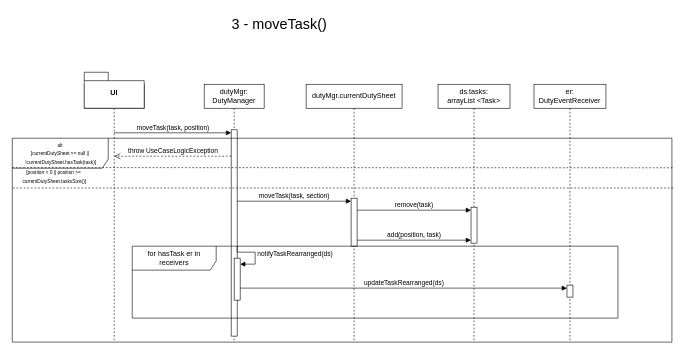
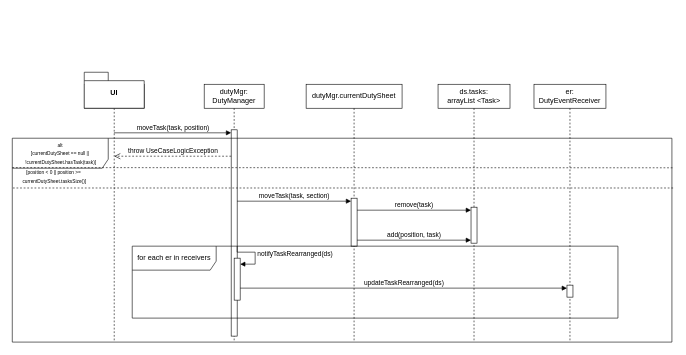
  <mxCell id="0" />
  <mxCell id="1" parent="0" />
  <mxCell id="2" value="dutyMgr:&lt;div&gt;DutyManager&lt;/div&gt;" style="shape=umlLifeline;perimeter=lifelinePerimeter;whiteSpace=wrap;html=1;container=1;dropTarget=0;collapsible=0;recursiveResize=0;outlineConnect=0;portConstraint=eastwest;newEdgeStyle={&quot;curved&quot;:0,&quot;rounded&quot;:0};" vertex="1" parent="1"><mxGeometry x="340" y="140" width="100" height="430" as="geometry" /></mxCell>
  <mxCell id="3" value="" style="html=1;points=[[0,0,0,0,5],[0,1,0,0,-5],[1,0,0,0,5],[1,1,0,0,-5]];perimeter=orthogonalPerimeter;outlineConnect=0;targetShapes=umlLifeline;portConstraint=eastwest;newEdgeStyle={&quot;curved&quot;:0,&quot;rounded&quot;:0};" vertex="1" parent="2"><mxGeometry x="45" y="76" width="10" height="344" as="geometry" /></mxCell>
  <mxCell id="4" value="" style="html=1;points=[[0,0,0,0,5],[0,1,0,0,-5],[1,0,0,0,5],[1,1,0,0,-5]];perimeter=orthogonalPerimeter;outlineConnect=0;targetShapes=umlLifeline;portConstraint=eastwest;newEdgeStyle={&quot;curved&quot;:0,&quot;rounded&quot;:0};" vertex="1" parent="2"><mxGeometry x="50" y="290" width="10" height="70" as="geometry" /></mxCell>
  <mxCell id="5" value="notifyTaskRearranged(ds)" style="html=1;align=left;spacingLeft=2;endArrow=block;rounded=0;edgeStyle=orthogonalEdgeStyle;curved=0;rounded=0;" edge="1" parent="2" target="4"><mxGeometry x="0.004" relative="1" as="geometry"><mxPoint x="55" y="270" as="sourcePoint" /><Array as="points"><mxPoint x="55" y="280" /><mxPoint x="85" y="280" /><mxPoint x="85" y="300" /></Array><mxPoint as="offset" /></mxGeometry></mxCell>
  <mxCell id="6" value=":Object" style="shape=umlLifeline;perimeter=lifelinePerimeter;whiteSpace=wrap;html=1;container=1;dropTarget=0;collapsible=0;recursiveResize=0;outlineConnect=0;portConstraint=eastwest;newEdgeStyle={&quot;curved&quot;:0,&quot;rounded&quot;:0};" vertex="1" parent="1"><mxGeometry x="140" y="140" width="100" height="430" as="geometry" /></mxCell>
  <mxCell id="7" value="UI" style="shape=folder;fontStyle=1;spacingTop=10;tabWidth=40;tabHeight=14;tabPosition=left;html=1;whiteSpace=wrap;" vertex="1" parent="1"><mxGeometry x="140" y="120" width="100" height="60" as="geometry" /></mxCell>
- <mxCell id="8" value="&lt;font style=&quot;font-size: 24px;&quot;&gt;3 - moveTask()&lt;/font&gt;" style="text;html=1;align=center;verticalAlign=middle;resizable=0;points=[];autosize=1;strokeColor=none;fillColor=none;" vertex="1" parent="1"><mxGeometry x="375" y="20" width="180" height="40" as="geometry" /></mxCell>
  <mxCell id="9" value="moveTask(task, position)" style="html=1;verticalAlign=bottom;endArrow=block;curved=0;rounded=0;entryX=0;entryY=0;entryDx=0;entryDy=5;" edge="1" parent="1" source="6" target="3"><mxGeometry relative="1" as="geometry"><mxPoint x="315" y="221" as="sourcePoint" /></mxGeometry></mxCell>
  <mxCell id="10" value="dutyMgr.currentDutySheet" style="shape=umlLifeline;perimeter=lifelinePerimeter;whiteSpace=wrap;html=1;container=1;dropTarget=0;collapsible=0;recursiveResize=0;outlineConnect=0;portConstraint=eastwest;newEdgeStyle={&quot;curved&quot;:0,&quot;rounded&quot;:0};" vertex="1" parent="1"><mxGeometry x="510" y="140" width="160" height="430" as="geometry" /></mxCell>
  <mxCell id="11" value="" style="html=1;points=[[0,0,0,0,5],[0,1,0,0,-5],[1,0,0,0,5],[1,1,0,0,-5]];perimeter=orthogonalPerimeter;outlineConnect=0;targetShapes=umlLifeline;portConstraint=eastwest;newEdgeStyle={&quot;curved&quot;:0,&quot;rounded&quot;:0};" vertex="1" parent="10"><mxGeometry x="75" y="190" width="10" height="80" as="geometry" /></mxCell>
  <mxCell id="12" value="moveTask(task, section)" style="html=1;verticalAlign=bottom;endArrow=block;curved=0;rounded=0;entryX=0;entryY=0;entryDx=0;entryDy=5;" edge="1" parent="1" source="3" target="11"><mxGeometry relative="1" as="geometry"><mxPoint x="515" y="335" as="sourcePoint" /></mxGeometry></mxCell>
  <mxCell id="13" value="ds.tasks:&lt;div&gt;arrayList &amp;lt;Task&amp;gt;&lt;/div&gt;" style="shape=umlLifeline;perimeter=lifelinePerimeter;whiteSpace=wrap;html=1;container=1;dropTarget=0;collapsible=0;recursiveResize=0;outlineConnect=0;portConstraint=eastwest;newEdgeStyle={&quot;curved&quot;:0,&quot;rounded&quot;:0};" vertex="1" parent="1"><mxGeometry x="730" y="140" width="120" height="430" as="geometry" /></mxCell>
  <mxCell id="14" value="" style="html=1;points=[[0,0,0,0,5],[0,1,0,0,-5],[1,0,0,0,5],[1,1,0,0,-5]];perimeter=orthogonalPerimeter;outlineConnect=0;targetShapes=umlLifeline;portConstraint=eastwest;newEdgeStyle={&quot;curved&quot;:0,&quot;rounded&quot;:0};" vertex="1" parent="13"><mxGeometry x="55" y="205" width="10" height="60" as="geometry" /></mxCell>
  <mxCell id="15" value="remove(task)" style="html=1;verticalAlign=bottom;endArrow=block;curved=0;rounded=0;" edge="1" parent="1"><mxGeometry relative="1" as="geometry"><mxPoint x="595" y="350" as="sourcePoint" /><mxPoint x="785" y="350" as="targetPoint" /></mxGeometry></mxCell>
  <mxCell id="16" value="add(position, task)" style="html=1;verticalAlign=bottom;endArrow=block;curved=0;rounded=0;" edge="1" parent="1"><mxGeometry relative="1" as="geometry"><mxPoint x="595" y="400" as="sourcePoint" /><mxPoint x="785" y="400" as="targetPoint" /></mxGeometry></mxCell>
  <mxCell id="17" value="er:&lt;div&gt;DutyEventReceiver&lt;/div&gt;" style="shape=umlLifeline;whiteSpace=wrap;html=1;container=1;dropTarget=0;collapsible=0;recursiveResize=0;outlineConnect=0;portConstraint=eastwest;newEdgeStyle={&quot;curved&quot;:0,&quot;rounded&quot;:0};points=[[0,0,0,0,5],[0,1,0,0,-5],[1,0,0,0,5],[1,1,0,0,-5]];perimeter=rectanglePerimeter;targetShapes=umlLifeline;participant=label;" vertex="1" parent="1"><mxGeometry x="890" y="140" width="120" height="430" as="geometry" /></mxCell>
  <mxCell id="18" value="" style="html=1;points=[[0,0,0,0,5],[0,1,0,0,-5],[1,0,0,0,5],[1,1,0,0,-5]];perimeter=orthogonalPerimeter;outlineConnect=0;targetShapes=umlLifeline;portConstraint=eastwest;newEdgeStyle={&quot;curved&quot;:0,&quot;rounded&quot;:0};" vertex="1" parent="17"><mxGeometry x="55" y="335" width="10" height="20" as="geometry" /></mxCell>
  <mxCell id="19" value="updateTaskRearranged(ds)" style="html=1;verticalAlign=bottom;endArrow=block;curved=0;rounded=0;entryX=0;entryY=0;entryDx=0;entryDy=5;entryPerimeter=0;" edge="1" parent="1" source="4" target="18"><mxGeometry width="80" relative="1" as="geometry"><mxPoint x="850" y="480" as="sourcePoint" /><mxPoint x="930" y="480" as="targetPoint" /></mxGeometry></mxCell>
  <mxCell id="20" value="&lt;font style=&quot;font-size: 8px;&quot;&gt;&lt;font style=&quot;&quot;&gt;&lt;font style=&quot;&quot;&gt;alt&lt;/font&gt;&lt;/font&gt;&lt;/font&gt;&lt;div&gt;&lt;font style=&quot;font-size: 8px;&quot;&gt;&lt;font style=&quot;&quot;&gt;&lt;span style=&quot;background-color: initial;&quot;&gt;[currentDutySheet == null ||&amp;nbsp;&lt;/span&gt;&lt;/font&gt;&lt;span style=&quot;background-color: initial;&quot;&gt;!currentDutySheet.hasTask(task)]&lt;/span&gt;&lt;/font&gt;&lt;/div&gt;" style="shape=umlFrame;whiteSpace=wrap;html=1;pointerEvents=0;width=160;height=50;" vertex="1" parent="1"><mxGeometry x="20" y="230" width="1100" height="340" as="geometry" /></mxCell>
  <mxCell id="21" value="throw UseCaseLogicException" style="html=1;verticalAlign=bottom;endArrow=open;dashed=1;endSize=8;curved=0;rounded=0;" edge="1" parent="1"><mxGeometry relative="1" as="geometry"><mxPoint x="385" y="260" as="sourcePoint" /><mxPoint x="190.115" y="260" as="targetPoint" /></mxGeometry></mxCell>
  <mxCell id="22" value="" style="endArrow=none;dashed=1;html=1;rounded=0;entryX=1.001;entryY=0.145;entryDx=0;entryDy=0;entryPerimeter=0;" edge="1" parent="1" target="20"><mxGeometry width="50" height="50" relative="1" as="geometry"><mxPoint x="20" y="279" as="sourcePoint" /><mxPoint x="350" y="280" as="targetPoint" /></mxGeometry></mxCell>
  <mxCell id="23" value="" style="endArrow=none;dashed=1;html=1;rounded=0;entryX=1.001;entryY=0.145;entryDx=0;entryDy=0;entryPerimeter=0;" edge="1" parent="1"><mxGeometry width="50" height="50" relative="1" as="geometry"><mxPoint x="21" y="313" as="sourcePoint" /><mxPoint x="1122" y="313" as="targetPoint" /></mxGeometry></mxCell>
  <mxCell id="24" value="&lt;font style=&quot;font-size: 8px;&quot;&gt;[position &amp;lt; 0 || position &amp;gt;=&amp;nbsp;&lt;/font&gt;&lt;div&gt;&lt;font style=&quot;font-size: 8px;&quot;&gt;currentDutySheet.tasksSize()]&lt;/font&gt;&lt;/div&gt;" style="text;html=1;align=center;verticalAlign=middle;resizable=0;points=[];autosize=1;strokeColor=none;fillColor=none;" vertex="1" parent="1"><mxGeometry x="25" y="273" width="130" height="40" as="geometry" /></mxCell>
- <mxCell id="25" value="for hasTask er in receivers" style="shape=umlFrame;whiteSpace=wrap;html=1;pointerEvents=0;width=140;height=40;" vertex="1" parent="1"><mxGeometry x="220" y="410" width="810" height="120" as="geometry" /></mxCell>
+ <mxCell id="25" value="for each er in receivers" style="shape=umlFrame;whiteSpace=wrap;html=1;pointerEvents=0;width=140;height=40;" vertex="1" parent="1"><mxGeometry x="220" y="410" width="810" height="120" as="geometry" /></mxCell>
